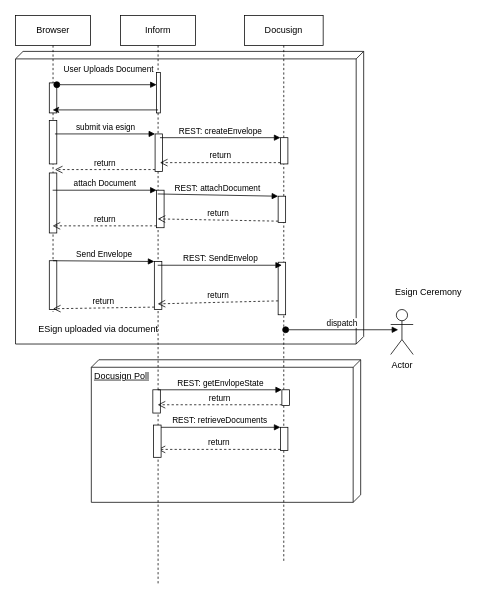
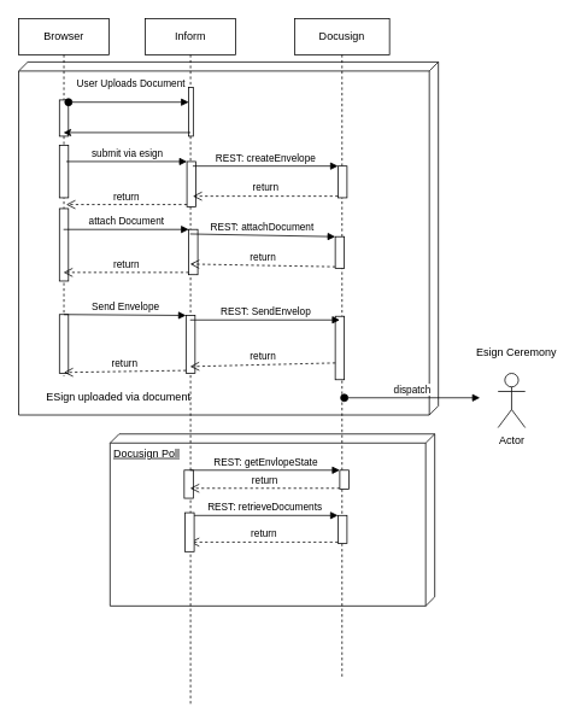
  <mxCell id="0" />
  <mxCell id="1" parent="0" />
  <mxCell id="2" value="Docusign Poll" style="verticalAlign=top;align=left;spacingTop=8;spacingLeft=2;spacingRight=12;shape=cube;size=10;direction=south;fontStyle=4;html=1;" vertex="1" parent="1"><mxGeometry x="121" y="479" width="359" height="190" as="geometry" /></mxCell>
  <mxCell id="3" value="" style="verticalAlign=top;align=left;spacingTop=8;spacingLeft=2;spacingRight=12;shape=cube;size=10;direction=south;fontStyle=4;html=1;" vertex="1" parent="1"><mxGeometry x="20" y="68" width="464" height="390" as="geometry" /></mxCell>
  <mxCell id="4" value="Browser" style="shape=umlLifeline;perimeter=lifelinePerimeter;whiteSpace=wrap;html=1;container=1;collapsible=0;recursiveResize=0;outlineConnect=0;" vertex="1" parent="1"><mxGeometry x="20" y="20" width="100" height="395" as="geometry" /></mxCell>
  <mxCell id="5" value="" style="html=1;points=[];perimeter=orthogonalPerimeter;" vertex="1" parent="4"><mxGeometry x="45" y="90" width="10" height="40" as="geometry" /></mxCell>
  <mxCell id="6" value="" style="html=1;points=[];perimeter=orthogonalPerimeter;" vertex="1" parent="4"><mxGeometry x="45" y="210" width="10" height="80" as="geometry" /></mxCell>
  <mxCell id="7" value="" style="html=1;points=[];perimeter=orthogonalPerimeter;" vertex="1" parent="4"><mxGeometry x="45" y="327" width="10" height="65" as="geometry" /></mxCell>
  <mxCell id="8" value="" style="html=1;points=[];perimeter=orthogonalPerimeter;" vertex="1" parent="4"><mxGeometry x="45" y="140" width="10" height="58" as="geometry" /></mxCell>
  <mxCell id="9" value="Inform" style="shape=umlLifeline;perimeter=lifelinePerimeter;whiteSpace=wrap;html=1;container=1;collapsible=0;recursiveResize=0;outlineConnect=0;" vertex="1" parent="1"><mxGeometry x="160" y="20" width="100" height="759" as="geometry" /></mxCell>
  <mxCell id="10" value="" style="html=1;points=[];perimeter=orthogonalPerimeter;" vertex="1" parent="9"><mxGeometry x="48" y="76" width="5" height="54" as="geometry" /></mxCell>
  <mxCell id="11" value="" style="html=1;points=[];perimeter=orthogonalPerimeter;" vertex="1" parent="9"><mxGeometry x="48" y="233" width="10" height="50" as="geometry" /></mxCell>
  <mxCell id="12" value="" style="html=1;points=[];perimeter=orthogonalPerimeter;" vertex="1" parent="9"><mxGeometry x="45" y="328" width="10" height="64" as="geometry" /></mxCell>
  <mxCell id="13" value="" style="html=1;points=[];perimeter=orthogonalPerimeter;" vertex="1" parent="9"><mxGeometry x="43" y="499" width="10" height="31" as="geometry" /></mxCell>
  <mxCell id="14" value="Docusign" style="shape=umlLifeline;perimeter=lifelinePerimeter;whiteSpace=wrap;html=1;container=1;collapsible=0;recursiveResize=0;outlineConnect=0;" vertex="1" parent="1"><mxGeometry x="325" y="20" width="105" height="729" as="geometry" /></mxCell>
  <mxCell id="15" value="" style="html=1;points=[];perimeter=orthogonalPerimeter;" vertex="1" parent="14"><mxGeometry x="45" y="241" width="10" height="35" as="geometry" /></mxCell>
  <mxCell id="16" value="" style="html=1;points=[];perimeter=orthogonalPerimeter;" vertex="1" parent="14"><mxGeometry x="45" y="329" width="10" height="70" as="geometry" /></mxCell>
  <mxCell id="17" value="dispatch" style="html=1;verticalAlign=bottom;startArrow=oval;startFill=1;endArrow=block;startSize=8;" edge="1" parent="14"><mxGeometry width="60" relative="1" as="geometry"><mxPoint x="55" y="419" as="sourcePoint" /><mxPoint x="205" y="419" as="targetPoint" /></mxGeometry></mxCell>
  <mxCell id="18" value="" style="html=1;points=[];perimeter=orthogonalPerimeter;" vertex="1" parent="14"><mxGeometry x="50" y="499" width="10" height="21" as="geometry" /></mxCell>
  <mxCell id="19" value="" style="html=1;points=[];perimeter=orthogonalPerimeter;" vertex="1" parent="14"><mxGeometry x="48" y="549" width="10" height="31" as="geometry" /></mxCell>
  <mxCell id="20" value="User Uploads Document" style="html=1;verticalAlign=bottom;startArrow=oval;endArrow=block;startSize=8;exitX=1;exitY=0.263;exitDx=0;exitDy=0;exitPerimeter=0;" edge="1" parent="1"><mxGeometry x="0.038" y="11" relative="1" as="geometry"><mxPoint x="75" y="112.41" as="sourcePoint" /><mxPoint x="208" y="112.41" as="targetPoint" /><mxPoint as="offset" /></mxGeometry></mxCell>
  <mxCell id="21" value="" style="endArrow=classic;html=1;" edge="1" parent="1"><mxGeometry width="50" height="50" relative="1" as="geometry"><mxPoint x="210" y="146" as="sourcePoint" /><mxPoint x="69.5" y="146" as="targetPoint" /></mxGeometry></mxCell>
  <mxCell id="22" value="attach Document" style="html=1;verticalAlign=bottom;endArrow=block;entryX=0;entryY=0;" edge="1" target="11" parent="1"><mxGeometry relative="1" as="geometry"><mxPoint x="69.5" y="253" as="sourcePoint" /></mxGeometry></mxCell>
  <mxCell id="23" value="return" style="html=1;verticalAlign=bottom;endArrow=open;dashed=1;endSize=8;exitX=0;exitY=0.95;" edge="1" source="11" parent="1"><mxGeometry relative="1" as="geometry"><mxPoint x="69.5" y="300.5" as="targetPoint" /></mxGeometry></mxCell>
  <mxCell id="24" value="Send Envelope" style="html=1;verticalAlign=bottom;endArrow=block;entryX=0;entryY=0;exitX=0.5;exitY=0;exitDx=0;exitDy=0;exitPerimeter=0;" edge="1" target="12" parent="1" source="7"><mxGeometry relative="1" as="geometry"><mxPoint x="69.5" y="343" as="sourcePoint" /></mxGeometry></mxCell>
  <mxCell id="25" value="return" style="html=1;verticalAlign=bottom;endArrow=open;dashed=1;endSize=8;exitX=0;exitY=0.95;" edge="1" source="12" parent="1"><mxGeometry relative="1" as="geometry"><mxPoint x="70" y="411" as="targetPoint" /></mxGeometry></mxCell>
  <mxCell id="26" value="return" style="html=1;verticalAlign=bottom;endArrow=open;dashed=1;endSize=8;exitX=0;exitY=0.95;" edge="1" source="15" parent="1"><mxGeometry relative="1" as="geometry"><mxPoint x="209.5" y="291.25" as="targetPoint" /></mxGeometry></mxCell>
  <mxCell id="27" value="REST: attachDocument" style="html=1;verticalAlign=bottom;endArrow=block;entryX=0;entryY=0;" edge="1" target="15" parent="1"><mxGeometry relative="1" as="geometry"><mxPoint x="209.5" y="258" as="sourcePoint" /></mxGeometry></mxCell>
  <mxCell id="28" value="REST: SendEnvelop" style="html=1;verticalAlign=bottom;endArrow=block;" edge="1" parent="1"><mxGeometry relative="1" as="geometry"><mxPoint x="209.5" y="353" as="sourcePoint" /><mxPoint x="375" y="353" as="targetPoint" /></mxGeometry></mxCell>
  <mxCell id="29" value="return" style="html=1;verticalAlign=bottom;endArrow=open;dashed=1;endSize=8;exitX=0;exitY=0.95;" edge="1" parent="1"><mxGeometry relative="1" as="geometry"><mxPoint x="209.5" y="404.5" as="targetPoint" /><mxPoint x="370" y="400.5" as="sourcePoint" /></mxGeometry></mxCell>
  <mxCell id="30" value="" style="html=1;points=[];perimeter=orthogonalPerimeter;" vertex="1" parent="1"><mxGeometry x="206" y="178" width="10" height="50" as="geometry" /></mxCell>
  <mxCell id="31" value="" style="html=1;points=[];perimeter=orthogonalPerimeter;" vertex="1" parent="1"><mxGeometry x="373" y="183" width="10" height="35" as="geometry" /></mxCell>
  <mxCell id="32" value="submit via esign" style="html=1;verticalAlign=bottom;endArrow=block;entryX=0;entryY=0;" edge="1" parent="1" target="30"><mxGeometry relative="1" as="geometry"><mxPoint x="72.5" y="178" as="sourcePoint" /></mxGeometry></mxCell>
  <mxCell id="33" value="return" style="html=1;verticalAlign=bottom;endArrow=open;dashed=1;endSize=8;exitX=0;exitY=0.95;" edge="1" parent="1" source="30"><mxGeometry relative="1" as="geometry"><mxPoint x="72.5" y="225.5" as="targetPoint" /></mxGeometry></mxCell>
  <mxCell id="34" value="return" style="html=1;verticalAlign=bottom;endArrow=open;dashed=1;endSize=8;exitX=0;exitY=0.95;" edge="1" parent="1" source="31"><mxGeometry relative="1" as="geometry"><mxPoint x="212.5" y="216.25" as="targetPoint" /></mxGeometry></mxCell>
  <mxCell id="35" value="REST: createEnvelope" style="html=1;verticalAlign=bottom;endArrow=block;entryX=0;entryY=0;" edge="1" parent="1" target="31"><mxGeometry relative="1" as="geometry"><mxPoint x="212.5" y="183" as="sourcePoint" /></mxGeometry></mxCell>
  <mxCell id="36" value="ESign uploaded via document" style="text;html=1;resizable=0;autosize=1;align=center;verticalAlign=middle;points=[];fillColor=none;strokeColor=none;rounded=0;" vertex="1" parent="1"><mxGeometry x="40" y="429" width="180" height="20" as="geometry" /></mxCell>
- <mxCell id="37" value="Actor" style="shape=umlActor;verticalLabelPosition=bottom;labelBackgroundColor=#ffffff;verticalAlign=top;html=1;outlineConnect=0;" vertex="1" parent="1"><mxGeometry x="520" y="412" width="30" height="60" as="geometry" /></mxCell>
+ <mxCell id="37" value="Actor" style="shape=umlActor;verticalLabelPosition=bottom;labelBackgroundColor=#ffffff;verticalAlign=top;html=1;outlineConnect=0;" vertex="1" parent="1"><mxGeometry x="550" y="412" width="30" height="60" as="geometry" /></mxCell>
  <mxCell id="38" value="Esign Ceremony" style="text;html=1;resizable=0;autosize=1;align=center;verticalAlign=middle;points=[];fillColor=none;strokeColor=none;rounded=0;" vertex="1" parent="1"><mxGeometry x="520" y="379" width="100" height="20" as="geometry" /></mxCell>
  <mxCell id="39" value="REST: getEnvlopeState" style="html=1;verticalAlign=bottom;endArrow=block;entryX=0;entryY=0;" edge="1" target="18" parent="1" source="9"><mxGeometry relative="1" as="geometry"><mxPoint x="305" y="519" as="sourcePoint" /></mxGeometry></mxCell>
  <mxCell id="40" value="return" style="html=1;verticalAlign=bottom;endArrow=open;dashed=1;endSize=8;exitX=0;exitY=0.95;" edge="1" source="18" parent="1" target="9"><mxGeometry relative="1" as="geometry"><mxPoint x="305" y="595" as="targetPoint" /></mxGeometry></mxCell>
  <mxCell id="41" value="REST: retrieveDocuments" style="html=1;verticalAlign=bottom;endArrow=block;entryX=0;entryY=0;" edge="1" target="19" parent="1" source="9"><mxGeometry relative="1" as="geometry"><mxPoint x="303" y="569" as="sourcePoint" /></mxGeometry></mxCell>
  <mxCell id="42" value="return" style="html=1;verticalAlign=bottom;endArrow=open;dashed=1;endSize=8;exitX=0;exitY=0.95;" edge="1" source="19" parent="1" target="9"><mxGeometry relative="1" as="geometry"><mxPoint x="303" y="645" as="targetPoint" /></mxGeometry></mxCell>
  <mxCell id="43" value="" style="html=1;points=[];perimeter=orthogonalPerimeter;" vertex="1" parent="1"><mxGeometry x="204" y="566" width="10" height="43" as="geometry" /></mxCell>
